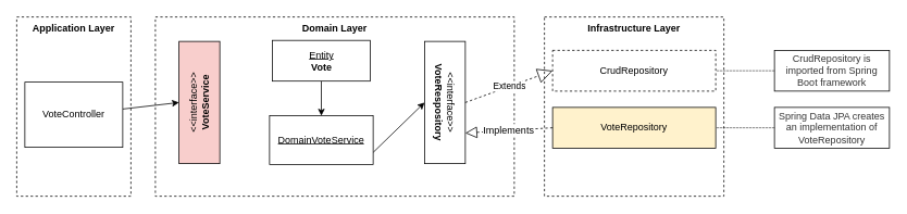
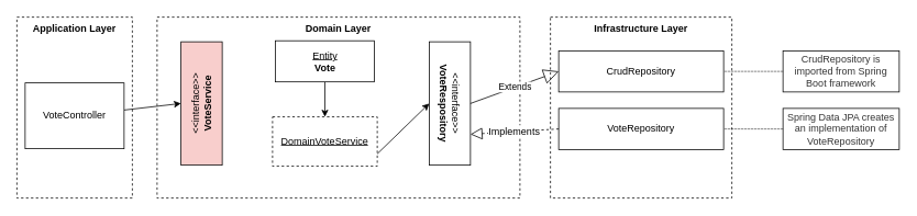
  <mxCell id="0" />
  <mxCell id="1" parent="0" />
  <mxCell id="2" value="&lt;b&gt;Domain Layer&lt;/b&gt;" style="rounded=0;whiteSpace=wrap;html=1;fontColor=default;dashed=1;verticalAlign=top;" parent="1" vertex="1"><mxGeometry x="190" y="20" width="440" height="220" as="geometry" /></mxCell>
  <mxCell id="3" value="&lt;b&gt;Infrastructure Layer&lt;/b&gt;" style="rounded=0;whiteSpace=wrap;html=1;fontColor=default;dashed=1;verticalAlign=top;" parent="1" vertex="1"><mxGeometry x="667" y="20" width="220" height="220" as="geometry" /></mxCell>
  <mxCell id="4" value="&lt;b&gt;Application Layer&lt;/b&gt;" style="rounded=0;whiteSpace=wrap;html=1;fontColor=default;dashed=1;verticalAlign=top;" parent="1" vertex="1"><mxGeometry x="20" y="20" width="140" height="220" as="geometry" /></mxCell>
  <mxCell id="5" value="" style="edgeStyle=none;orthogonalLoop=1;jettySize=auto;html=1;fontColor=default;" parent="1" source="6" target="11" edge="1"><mxGeometry relative="1" as="geometry" /></mxCell>
  <mxCell id="6" value="&lt;u&gt;Entity&lt;/u&gt;&lt;br&gt;&lt;b&gt;Vote&lt;/b&gt;" style="rounded=0;whiteSpace=wrap;html=1;" parent="1" vertex="1"><mxGeometry x="333.5" y="48.75" width="120" height="50" as="geometry" /></mxCell>
  <mxCell id="7" value="&amp;lt;&amp;lt;interface&amp;gt;&amp;gt;&lt;br&gt;&lt;b&gt;VoteService&lt;/b&gt;" style="rounded=0;whiteSpace=wrap;html=1;rotation=-90;textDirection=rtl;fontColor=default;fillColor=#f8cecc;" parent="1" vertex="1"><mxGeometry x="169" y="100" width="150" height="50" as="geometry" /></mxCell>
  <mxCell id="8" style="edgeStyle=none;orthogonalLoop=1;jettySize=auto;html=1;entryX=0.5;entryY=0;entryDx=0;entryDy=0;fontColor=default;" parent="1" source="9" target="7" edge="1"><mxGeometry relative="1" as="geometry" /></mxCell>
  <mxCell id="9" value="VoteController" style="rounded=0;whiteSpace=wrap;html=1;" parent="1" vertex="1"><mxGeometry x="30" y="100" width="120" height="80" as="geometry" /></mxCell>
  <mxCell id="10" style="edgeStyle=none;orthogonalLoop=1;jettySize=auto;html=1;fontColor=default;exitX=1;exitY=0.75;exitDx=0;exitDy=0;entryX=0.5;entryY=1;entryDx=0;entryDy=0;" parent="1" source="11" target="12" edge="1"><mxGeometry relative="1" as="geometry"><mxPoint x="456" y="135" as="sourcePoint" /><mxPoint x="505.56" y="279.064" as="targetPoint" /></mxGeometry></mxCell>
- <mxCell id="11" value="&lt;u&gt;DomainVoteService&lt;/u&gt;" style="rounded=0;whiteSpace=wrap;html=1;" parent="1" vertex="1"><mxGeometry x="330" y="141.25" width="127" height="60" as="geometry" /></mxCell>
+ <mxCell id="11" value="&lt;u&gt;DomainVoteService&lt;/u&gt;" style="rounded=0;whiteSpace=wrap;html=1;dashed=1;" parent="1" vertex="1"><mxGeometry x="330" y="141.25" width="127" height="60" as="geometry" /></mxCell>
  <mxCell id="12" value="&amp;lt;&amp;lt;interface&amp;gt;&amp;gt;&lt;br&gt;&lt;b&gt;VoteRespository&lt;/b&gt;" style="rounded=0;whiteSpace=wrap;html=1;rotation=90;textDirection=rtl;fontColor=default;" parent="1" vertex="1"><mxGeometry x="470" y="100" width="150" height="50" as="geometry" /></mxCell>
- <mxCell id="13" value="CrudRepository" style="rounded=0;whiteSpace=wrap;html=1;dashed=1;" parent="1" vertex="1"><mxGeometry x="677" y="61" width="200" height="50" as="geometry" /></mxCell>
+ <mxCell id="13" value="CrudRepository" style="rounded=0;whiteSpace=wrap;html=1;" parent="1" vertex="1"><mxGeometry x="677" y="61" width="200" height="50" as="geometry" /></mxCell>
  <mxCell id="14" style="edgeStyle=none;rounded=0;orthogonalLoop=1;jettySize=auto;html=1;exitX=0.5;exitY=1;exitDx=0;exitDy=0;" parent="1" source="12" target="12" edge="1"><mxGeometry relative="1" as="geometry" /></mxCell>
- <mxCell id="15" value="Extends" style="endArrow=block;endSize=16;endFill=0;html=1;rounded=0;entryX=0;entryY=0.5;entryDx=0;entryDy=0;exitX=0.5;exitY=0;exitDx=0;exitDy=0;dashed=1;" parent="1" source="12" target="13" edge="1"><mxGeometry width="160" relative="1" as="geometry"><mxPoint x="459" y="180" as="sourcePoint" /><mxPoint x="619" y="180" as="targetPoint" /></mxGeometry></mxCell>
- <mxCell id="16" value="VoteRepository" style="rounded=0;whiteSpace=wrap;html=1;fillColor=#fff2cc;" parent="1" vertex="1"><mxGeometry x="677" y="131" width="200" height="50" as="geometry" /></mxCell>
+ <mxCell id="15" value="Extends" style="endArrow=block;endSize=16;endFill=0;html=1;rounded=0;entryX=0;entryY=0.5;entryDx=0;entryDy=0;exitX=0.5;exitY=0;exitDx=0;exitDy=0;" parent="1" source="12" target="13" edge="1"><mxGeometry width="160" relative="1" as="geometry"><mxPoint x="459" y="180" as="sourcePoint" /><mxPoint x="619" y="180" as="targetPoint" /></mxGeometry></mxCell>
+ <mxCell id="16" value="VoteRepository" style="rounded=0;whiteSpace=wrap;html=1;" parent="1" vertex="1"><mxGeometry x="677" y="131" width="200" height="50" as="geometry" /></mxCell>
  <mxCell id="17" value="Implements" style="endArrow=block;dashed=1;endFill=0;endSize=12;html=1;rounded=0;fontFamily=Helvetica;fontSize=12;entryX=0.75;entryY=0;entryDx=0;entryDy=0;exitX=0;exitY=0.5;exitDx=0;exitDy=0;" parent="1" source="16" target="12" edge="1"><mxGeometry width="160" relative="1" as="geometry"><mxPoint x="669" y="180" as="sourcePoint" /><mxPoint x="829" y="180" as="targetPoint" /></mxGeometry></mxCell>
  <mxCell id="18" style="edgeStyle=orthogonalEdgeStyle;rounded=0;orthogonalLoop=1;jettySize=auto;html=1;entryX=1;entryY=0.5;entryDx=0;entryDy=0;fontFamily=Helvetica;fontSize=12;endArrow=none;endFill=0;dashed=1;dashPattern=1 1;" parent="1" source="19" target="16" edge="1"><mxGeometry relative="1" as="geometry" /></mxCell>
  <mxCell id="19" value="&lt;span style=&quot;color: rgb(51, 51, 51); text-align: start;&quot;&gt;Spring Data JPA creates an implementation of VoteRepository&lt;/span&gt;" style="text;html=1;strokeColor=default;fillColor=none;align=center;verticalAlign=middle;whiteSpace=wrap;rounded=0;fontFamily=Helvetica;fontSize=12;" parent="1" vertex="1"><mxGeometry x="949" y="131" width="141" height="50" as="geometry" /></mxCell>
  <mxCell id="20" style="edgeStyle=orthogonalEdgeStyle;rounded=0;orthogonalLoop=1;jettySize=auto;html=1;entryX=1;entryY=0.5;entryDx=0;entryDy=0;dashed=1;dashPattern=1 1;fontFamily=Helvetica;fontSize=12;endArrow=none;endFill=0;" parent="1" source="21" target="13" edge="1"><mxGeometry relative="1" as="geometry" /></mxCell>
  <mxCell id="21" value="&lt;span style=&quot;color: rgb(51, 51, 51); text-align: start;&quot;&gt;CrudRepository is imported from Spring Boot framework&lt;/span&gt;" style="text;html=1;strokeColor=default;fillColor=none;align=center;verticalAlign=middle;whiteSpace=wrap;rounded=0;fontFamily=Helvetica;fontSize=12;" parent="1" vertex="1"><mxGeometry x="949" y="61" width="141" height="50" as="geometry" /></mxCell>
